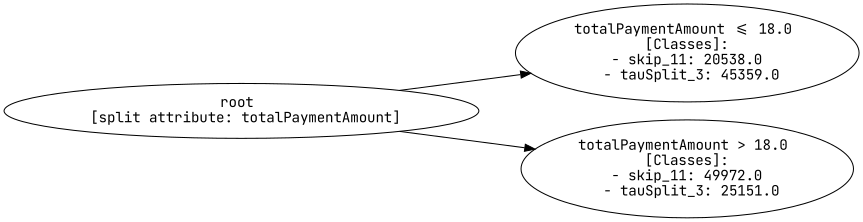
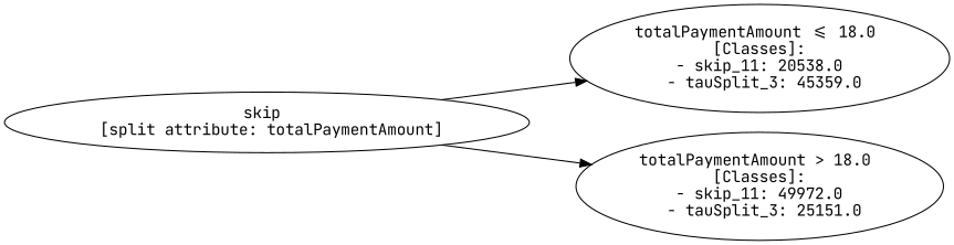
  digraph {
    rankdir=LR
    fontname="JetBrains Mono"
    node [fontname="JetBrains Mono"]
    edge [fontname="JetBrains Mono"]
-   n1 [label="root \n [split attribute: totalPaymentAmount]"]
+   n1 [label="skip \n [split attribute: totalPaymentAmount]"]
    n2 [label="totalPaymentAmount <= 18.0 \n [Classes]: \n - skip_11: 20538.0 \n - tauSplit_3: 45359.0"]
    n3 [label="totalPaymentAmount > 18.0 \n [Classes]: \n - skip_11: 49972.0 \n - tauSplit_3: 25151.0"]
    n1 -> n2
    n1 -> n3
  }
